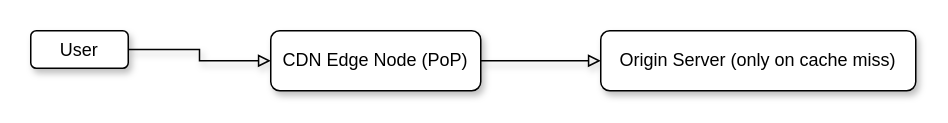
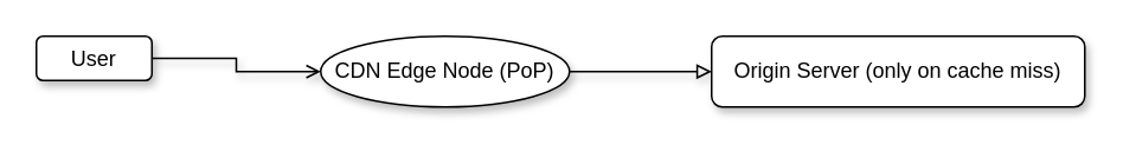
  <mxCell id="0" />
  <mxCell id="1" parent="0" />
- <mxCell id="2" style="edgeStyle=orthogonalEdgeStyle;rounded=0;orthogonalLoop=1;jettySize=auto;html=1;entryX=0;entryY=0.5;entryDx=0;entryDy=0;endArrow=block;endFill=0;shadow=1;" parent="1" source="3" target="5" edge="1"><mxGeometry relative="1" as="geometry" /></mxCell>
+ <mxCell id="2" style="edgeStyle=orthogonalEdgeStyle;rounded=0;orthogonalLoop=1;jettySize=auto;html=1;entryX=0;entryY=0.5;entryDx=0;entryDy=0;endArrow=open;endFill=0;shadow=1;" parent="1" source="3" target="5" edge="1"><mxGeometry relative="1" as="geometry" /></mxCell>
  <mxCell id="3" value="User" style="rounded=1;whiteSpace=wrap;html=1;shadow=1;" parent="1" vertex="1"><mxGeometry x="20" y="20" width="65" height="25" as="geometry" /></mxCell>
  <mxCell id="4" value="" style="edgeStyle=orthogonalEdgeStyle;rounded=0;orthogonalLoop=1;jettySize=auto;html=1;endArrow=block;endFill=0;shadow=1;" parent="1" source="5" target="6" edge="1"><mxGeometry relative="1" as="geometry" /></mxCell>
- <mxCell id="5" value="CDN Edge Node (PoP)" style="rounded=1;whiteSpace=wrap;html=1;shadow=1;" parent="1" vertex="1"><mxGeometry x="180" y="20" width="140" height="40" as="geometry" /></mxCell>
+ <mxCell id="5" value="CDN Edge Node (PoP)" style="ellipse;whiteSpace=wrap;html=1;shadow=1;" parent="1" vertex="1"><mxGeometry x="180" y="20" width="140" height="40" as="geometry" /></mxCell>
  <mxCell id="6" value="Origin Server (only on cache miss)" style="rounded=1;whiteSpace=wrap;html=1;shadow=1;glass=0;" parent="1" vertex="1"><mxGeometry x="400" y="20" width="210" height="40" as="geometry" /></mxCell>
